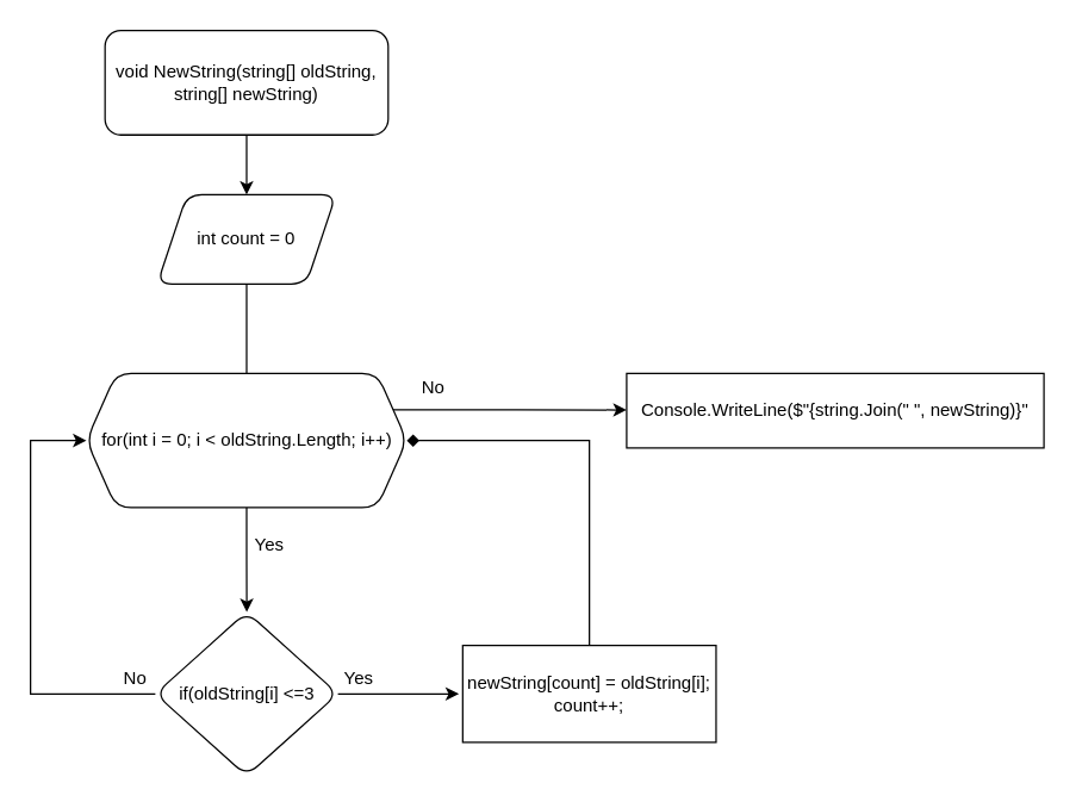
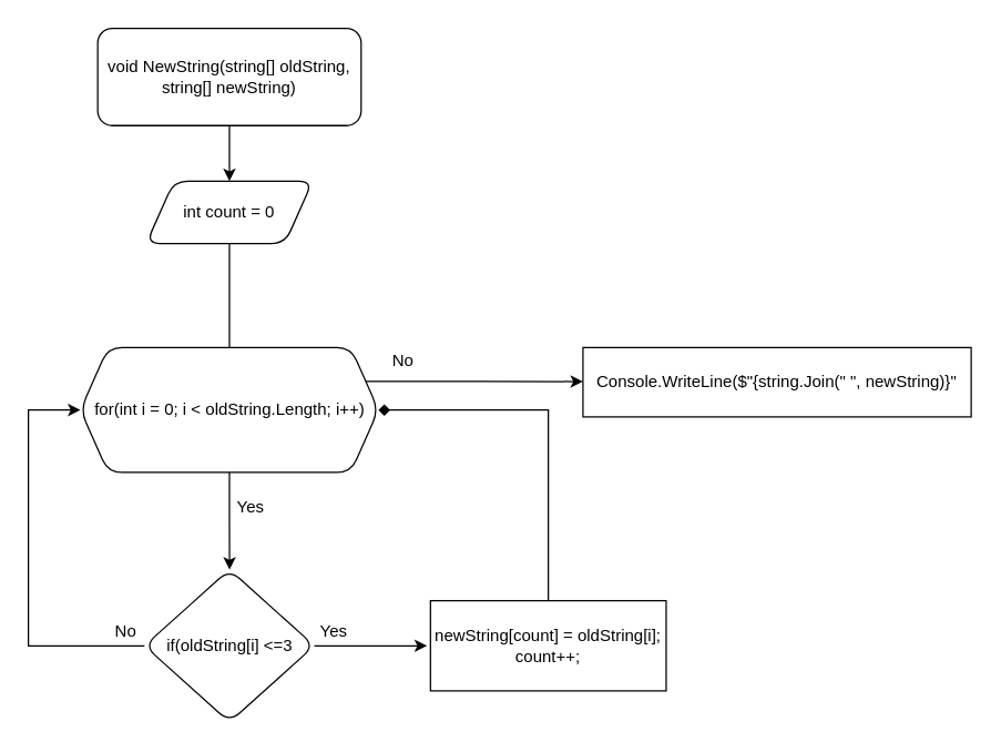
  <mxCell id="0" />
  <mxCell id="1" parent="0" />
  <mxCell id="2" style="edgeStyle=orthogonalEdgeStyle;rounded=0;orthogonalLoop=1;jettySize=auto;html=1;exitX=0.5;exitY=1;exitDx=0;exitDy=0;entryX=0.5;entryY=0;entryDx=0;entryDy=0;" edge="1" parent="1" source="3" target="5"><mxGeometry relative="1" as="geometry" /></mxCell>
  <mxCell id="3" value="void NewString(string[] oldString, string[] newString)" style="rounded=1;whiteSpace=wrap;html=1;" vertex="1" parent="1"><mxGeometry x="70" y="20" width="190" height="70" as="geometry" /></mxCell>
  <mxCell id="4" value="" style="edgeStyle=orthogonalEdgeStyle;rounded=0;orthogonalLoop=1;jettySize=auto;html=1;fontColor=#FFFFFF;endArrow=none;" edge="1" parent="1" source="5" target="8"><mxGeometry relative="1" as="geometry" /></mxCell>
- <mxCell id="5" value="int count = 0" style="shape=parallelogram;perimeter=parallelogramPerimeter;whiteSpace=wrap;html=1;fixedSize=1;rounded=1;" vertex="1" parent="1"><mxGeometry x="105" y="130" width="120" height="60" as="geometry" /></mxCell>
+ <mxCell id="5" value="int count = 0" style="shape=parallelogram;perimeter=parallelogramPerimeter;whiteSpace=wrap;html=1;fixedSize=1;rounded=1;" vertex="1" parent="1"><mxGeometry x="105" y="130" width="120" height="45" as="geometry" /></mxCell>
  <mxCell id="6" value="" style="edgeStyle=orthogonalEdgeStyle;rounded=0;orthogonalLoop=1;jettySize=auto;html=1;fontColor=#FFFFFF;" edge="1" parent="1" source="8" target="11"><mxGeometry relative="1" as="geometry" /></mxCell>
  <mxCell id="7" style="edgeStyle=orthogonalEdgeStyle;rounded=0;orthogonalLoop=1;jettySize=auto;html=1;exitX=1;exitY=0.25;exitDx=0;exitDy=0;fontColor=#000000;" edge="1" parent="1" source="8"><mxGeometry relative="1" as="geometry"><mxPoint x="420" y="274.522" as="targetPoint" /></mxGeometry></mxCell>
  <mxCell id="8" value="for(int i = 0; i &amp;lt; oldString.Length; i++)" style="shape=hexagon;perimeter=hexagonPerimeter2;whiteSpace=wrap;html=1;fixedSize=1;rounded=1;" vertex="1" parent="1"><mxGeometry x="57.5" y="250" width="215" height="90" as="geometry" /></mxCell>
  <mxCell id="9" style="edgeStyle=orthogonalEdgeStyle;rounded=0;orthogonalLoop=1;jettySize=auto;html=1;exitX=0;exitY=0.5;exitDx=0;exitDy=0;entryX=0;entryY=0.5;entryDx=0;entryDy=0;fontColor=#FFFFFF;" edge="1" parent="1" source="11" target="8"><mxGeometry relative="1" as="geometry"><Array as="points"><mxPoint x="20" y="465" /><mxPoint x="20" y="295" /></Array></mxGeometry></mxCell>
  <mxCell id="10" value="" style="edgeStyle=orthogonalEdgeStyle;rounded=0;orthogonalLoop=1;jettySize=auto;html=1;fontColor=#000000;" edge="1" parent="1" source="11"><mxGeometry relative="1" as="geometry"><mxPoint x="307.5" y="465" as="targetPoint" /></mxGeometry></mxCell>
  <mxCell id="11" value="if(oldString[i] &amp;lt;=3" style="rhombus;whiteSpace=wrap;html=1;rounded=1;" vertex="1" parent="1"><mxGeometry x="103.75" y="410" width="122.5" height="110" as="geometry" /></mxCell>
  <mxCell id="12" value="No" style="text;html=1;align=center;verticalAlign=middle;resizable=0;points=[];autosize=1;strokeColor=none;fillColor=none;fontColor=#000000;" vertex="1" parent="1"><mxGeometry x="70" y="440" width="40" height="30" as="geometry" /></mxCell>
  <mxCell id="13" style="edgeStyle=orthogonalEdgeStyle;rounded=0;orthogonalLoop=1;jettySize=auto;html=1;exitX=0.5;exitY=0;exitDx=0;exitDy=0;entryX=1;entryY=0.5;entryDx=0;entryDy=0;fontColor=#000000;endArrow=diamond;" edge="1" parent="1" source="14" target="8"><mxGeometry relative="1" as="geometry" /></mxCell>
  <mxCell id="14" value="newString[count] = oldString[i];&lt;br&gt;count++;" style="rounded=0;whiteSpace=wrap;html=1;labelBackgroundColor=#FFFFFF;strokeColor=#000000;fontColor=#000000;" vertex="1" parent="1"><mxGeometry x="310" y="432.5" width="170" height="65" as="geometry" /></mxCell>
  <mxCell id="15" value="Yes" style="text;html=1;align=center;verticalAlign=middle;resizable=0;points=[];autosize=1;strokeColor=none;fillColor=none;fontColor=#000000;" vertex="1" parent="1"><mxGeometry x="220" y="440" width="40" height="30" as="geometry" /></mxCell>
  <mxCell id="16" value="Console.WriteLine($&quot;{string.Join(&quot; &quot;, newString)}&quot;" style="rounded=0;whiteSpace=wrap;html=1;labelBackgroundColor=#FFFFFF;strokeColor=#000000;fontColor=#000000;" vertex="1" parent="1"><mxGeometry x="420" y="250" width="280" height="50" as="geometry" /></mxCell>
  <mxCell id="17" value="Yes" style="text;html=1;align=center;verticalAlign=middle;resizable=0;points=[];autosize=1;strokeColor=none;fillColor=none;fontColor=#000000;" vertex="1" parent="1"><mxGeometry x="160" y="350" width="40" height="30" as="geometry" /></mxCell>
  <mxCell id="18" value="No" style="text;html=1;align=center;verticalAlign=middle;resizable=0;points=[];autosize=1;strokeColor=none;fillColor=none;fontColor=#000000;" vertex="1" parent="1"><mxGeometry x="270" y="245" width="40" height="30" as="geometry" /></mxCell>
